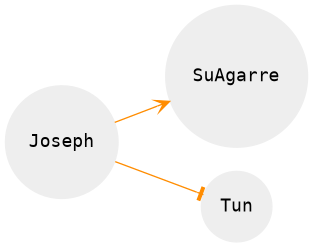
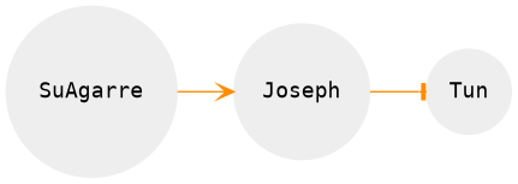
  digraph {
    fontname="DejaVu Sans Mono"
    rankdir=LR
    node [color="#EEEEEE" fillcolor="#EEEEEE" fontname="DejaVu Sans Mono" shape=circle style=filled]
    edge [color=darkorange fontname="DejaVu Sans Mono"]
    SuAgarre
    Joseph
    Tun
-   Joseph -> SuAgarre [arrowhead=vee]
+   SuAgarre -> Joseph [arrowhead=vee]
    Joseph -> Tun [arrowhead=tee]
  }
